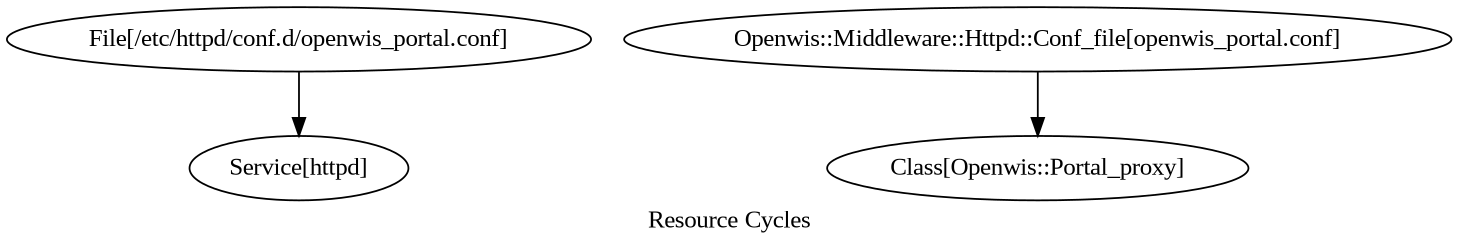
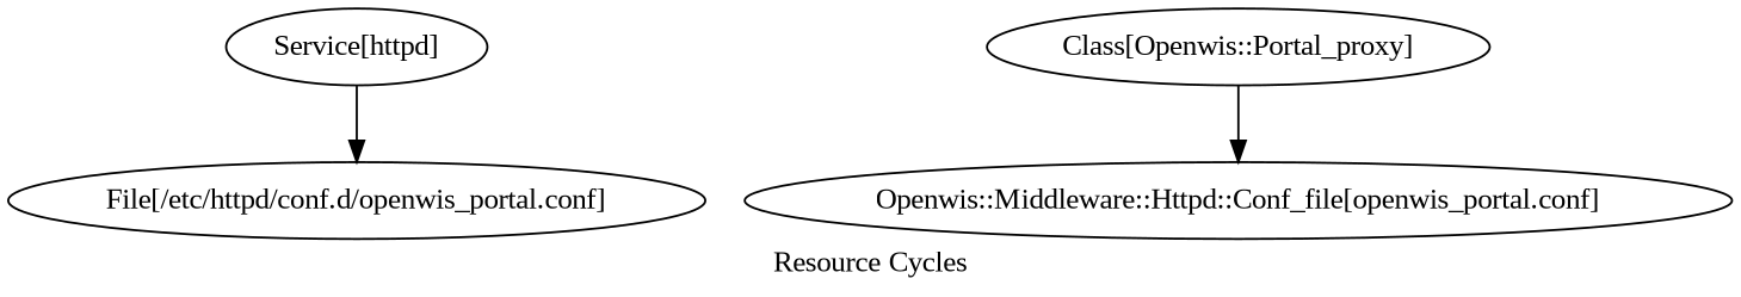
  digraph {
    fontname="Liberation Serif"
    label="Resource Cycles"
    node [fontname="Liberation Serif"]
    edge [fontname="Liberation Serif"]
    "File[/etc/httpd/conf.d/openwis_portal.conf]"
    "Service[httpd]"
    "Class[Openwis::Portal_proxy]"
    "Openwis::Middleware::Httpd::Conf_file[openwis_portal.conf]"
-   "File[/etc/httpd/conf.d/openwis_portal.conf]" -> "Service[httpd]"
-   "Openwis::Middleware::Httpd::Conf_file[openwis_portal.conf]" -> "Class[Openwis::Portal_proxy]"
+   "Service[httpd]" -> "File[/etc/httpd/conf.d/openwis_portal.conf]"
+   "Class[Openwis::Portal_proxy]" -> "Openwis::Middleware::Httpd::Conf_file[openwis_portal.conf]"
  }
